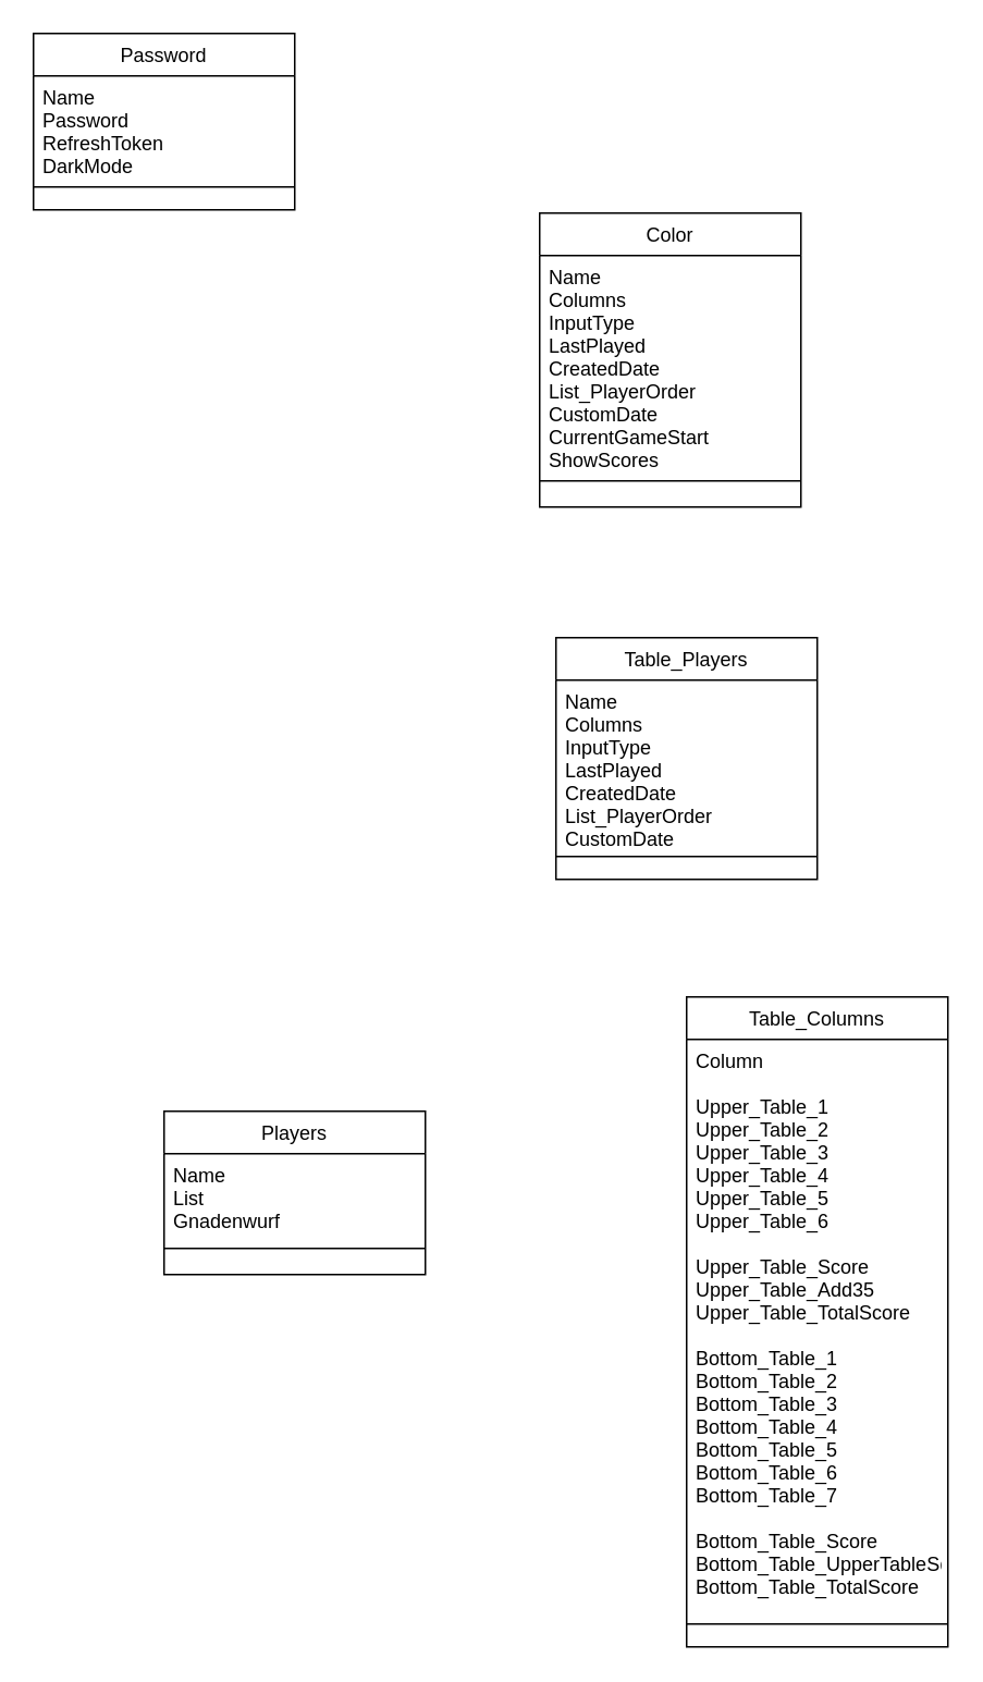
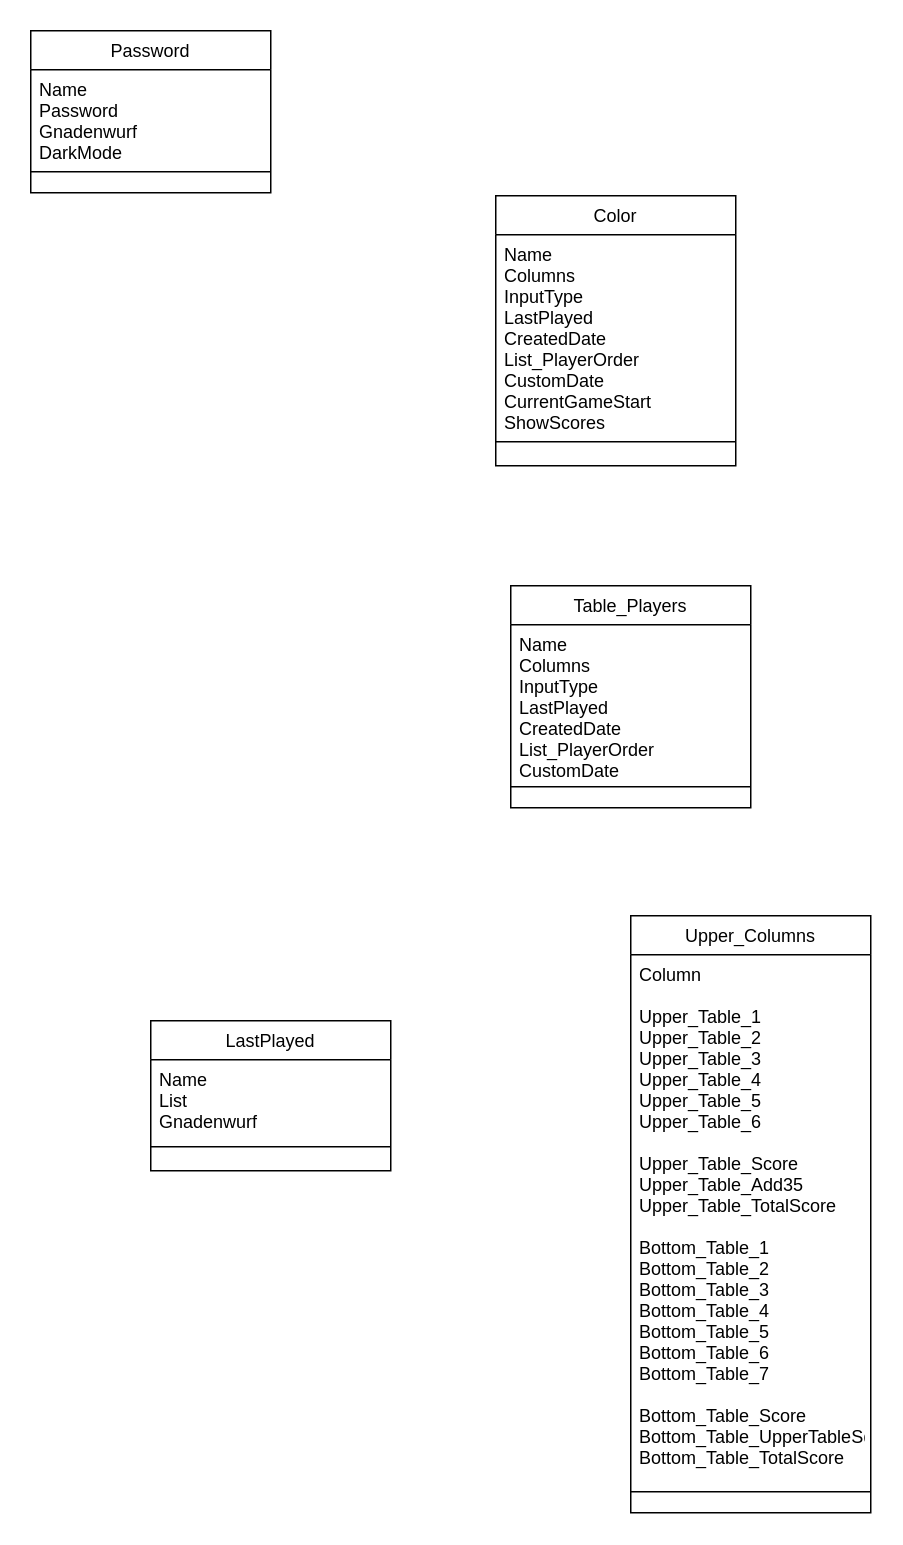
  <mxCell id="0" />
  <mxCell id="1" parent="0" />
  <mxCell id="2" value="Password" style="swimlane;fontStyle=0;align=center;verticalAlign=top;childLayout=stackLayout;horizontal=1;startSize=26;horizontalStack=0;resizeParent=1;resizeLast=0;collapsible=1;marginBottom=0;rounded=0;shadow=0;strokeWidth=1;" vertex="1" parent="1"><mxGeometry x="20" y="20" width="160" height="108" as="geometry"><mxRectangle x="340" y="380" width="170" height="26" as="alternateBounds" /></mxGeometry></mxCell>
- <mxCell id="3" value="Name&#10;Password&#10;RefreshToken&#10;DarkMode" style="text;align=left;verticalAlign=top;spacingLeft=4;spacingRight=4;overflow=hidden;rotatable=0;points=[[0,0.5],[1,0.5]];portConstraint=eastwest;" vertex="1" parent="2"><mxGeometry y="26" width="160" height="64" as="geometry" /></mxCell>
+ <mxCell id="3" value="Name&#10;Password&#10;Gnadenwurf&#10;DarkMode" style="text;align=left;verticalAlign=top;spacingLeft=4;spacingRight=4;overflow=hidden;rotatable=0;points=[[0,0.5],[1,0.5]];portConstraint=eastwest;" vertex="1" parent="2"><mxGeometry y="26" width="160" height="64" as="geometry" /></mxCell>
  <mxCell id="4" value="" style="line;html=1;strokeWidth=1;align=left;verticalAlign=middle;spacingTop=-1;spacingLeft=3;spacingRight=3;rotatable=0;labelPosition=right;points=[];portConstraint=eastwest;" vertex="1" parent="2"><mxGeometry y="90" width="160" height="8" as="geometry" /></mxCell>
  <mxCell id="5" value="Color" style="swimlane;fontStyle=0;align=center;verticalAlign=top;childLayout=stackLayout;horizontal=1;startSize=26;horizontalStack=0;resizeParent=1;resizeLast=0;collapsible=1;marginBottom=0;rounded=0;shadow=0;strokeWidth=1;" vertex="1" parent="1"><mxGeometry x="330" y="130" width="160" height="180" as="geometry"><mxRectangle x="340" y="380" width="170" height="26" as="alternateBounds" /></mxGeometry></mxCell>
  <mxCell id="6" value="Name&#10;Columns&#10;InputType&#10;LastPlayed&#10;CreatedDate&#10;List_PlayerOrder&#10;CustomDate&#10;CurrentGameStart&#10;ShowScores" style="text;align=left;verticalAlign=top;spacingLeft=4;spacingRight=4;overflow=hidden;rotatable=0;points=[[0,0.5],[1,0.5]];portConstraint=eastwest;" vertex="1" parent="5"><mxGeometry y="26" width="160" height="134" as="geometry" /></mxCell>
  <mxCell id="7" value="" style="line;html=1;strokeWidth=1;align=left;verticalAlign=middle;spacingTop=-1;spacingLeft=3;spacingRight=3;rotatable=0;labelPosition=right;points=[];portConstraint=eastwest;" vertex="1" parent="5"><mxGeometry y="160" width="160" height="8" as="geometry" /></mxCell>
  <mxCell id="8" value="Table_Players" style="swimlane;fontStyle=0;align=center;verticalAlign=top;childLayout=stackLayout;horizontal=1;startSize=26;horizontalStack=0;resizeParent=1;resizeLast=0;collapsible=1;marginBottom=0;rounded=0;shadow=0;strokeWidth=1;" vertex="1" parent="1"><mxGeometry x="340" y="390" width="160" height="148" as="geometry"><mxRectangle x="340" y="380" width="170" height="26" as="alternateBounds" /></mxGeometry></mxCell>
  <mxCell id="9" value="Name&#10;Columns&#10;InputType&#10;LastPlayed&#10;CreatedDate&#10;List_PlayerOrder&#10;CustomDate" style="text;align=left;verticalAlign=top;spacingLeft=4;spacingRight=4;overflow=hidden;rotatable=0;points=[[0,0.5],[1,0.5]];portConstraint=eastwest;" vertex="1" parent="8"><mxGeometry y="26" width="160" height="104" as="geometry" /></mxCell>
  <mxCell id="10" value="" style="line;html=1;strokeWidth=1;align=left;verticalAlign=middle;spacingTop=-1;spacingLeft=3;spacingRight=3;rotatable=0;labelPosition=right;points=[];portConstraint=eastwest;" vertex="1" parent="8"><mxGeometry y="130" width="160" height="8" as="geometry" /></mxCell>
- <mxCell id="11" value="Table_Columns" style="swimlane;fontStyle=0;align=center;verticalAlign=top;childLayout=stackLayout;horizontal=1;startSize=26;horizontalStack=0;resizeParent=1;resizeLast=0;collapsible=1;marginBottom=0;rounded=0;shadow=0;strokeWidth=1;" vertex="1" parent="1"><mxGeometry x="420" y="610" width="160" height="398" as="geometry"><mxRectangle x="340" y="380" width="170" height="26" as="alternateBounds" /></mxGeometry></mxCell>
+ <mxCell id="11" value="Upper_Columns" style="swimlane;fontStyle=0;align=center;verticalAlign=top;childLayout=stackLayout;horizontal=1;startSize=26;horizontalStack=0;resizeParent=1;resizeLast=0;collapsible=1;marginBottom=0;rounded=0;shadow=0;strokeWidth=1;" vertex="1" parent="1"><mxGeometry x="420" y="610" width="160" height="398" as="geometry"><mxRectangle x="340" y="380" width="170" height="26" as="alternateBounds" /></mxGeometry></mxCell>
  <mxCell id="12" value="Column&#10;&#10;Upper_Table_1&#10;Upper_Table_2&#10;Upper_Table_3&#10;Upper_Table_4&#10;Upper_Table_5&#10;Upper_Table_6&#10;&#10;Upper_Table_Score&#10;Upper_Table_Add35&#10;Upper_Table_TotalScore&#10;&#10;Bottom_Table_1&#10;Bottom_Table_2&#10;Bottom_Table_3&#10;Bottom_Table_4&#10;Bottom_Table_5&#10;Bottom_Table_6&#10;Bottom_Table_7&#10;&#10;Bottom_Table_Score&#10;Bottom_Table_UpperTableScore&#10;Bottom_Table_TotalScore" style="text;align=left;verticalAlign=top;spacingLeft=4;spacingRight=4;overflow=hidden;rotatable=0;points=[[0,0.5],[1,0.5]];portConstraint=eastwest;" vertex="1" parent="11"><mxGeometry y="26" width="160" height="354" as="geometry" /></mxCell>
  <mxCell id="13" value="" style="line;html=1;strokeWidth=1;align=left;verticalAlign=middle;spacingTop=-1;spacingLeft=3;spacingRight=3;rotatable=0;labelPosition=right;points=[];portConstraint=eastwest;" vertex="1" parent="11"><mxGeometry y="380" width="160" height="8" as="geometry" /></mxCell>
- <mxCell id="14" value="Players" style="swimlane;fontStyle=0;align=center;verticalAlign=top;childLayout=stackLayout;horizontal=1;startSize=26;horizontalStack=0;resizeParent=1;resizeLast=0;collapsible=1;marginBottom=0;rounded=0;shadow=0;strokeWidth=1;" vertex="1" parent="1"><mxGeometry x="100" y="680" width="160" height="100" as="geometry"><mxRectangle x="340" y="380" width="170" height="26" as="alternateBounds" /></mxGeometry></mxCell>
+ <mxCell id="14" value="LastPlayed" style="swimlane;fontStyle=0;align=center;verticalAlign=top;childLayout=stackLayout;horizontal=1;startSize=26;horizontalStack=0;resizeParent=1;resizeLast=0;collapsible=1;marginBottom=0;rounded=0;shadow=0;strokeWidth=1;" vertex="1" parent="1"><mxGeometry x="100" y="680" width="160" height="100" as="geometry"><mxRectangle x="340" y="380" width="170" height="26" as="alternateBounds" /></mxGeometry></mxCell>
  <mxCell id="15" value="Name&#10;List&#10;Gnadenwurf" style="text;align=left;verticalAlign=top;spacingLeft=4;spacingRight=4;overflow=hidden;rotatable=0;points=[[0,0.5],[1,0.5]];portConstraint=eastwest;" vertex="1" parent="14"><mxGeometry y="26" width="160" height="54" as="geometry" /></mxCell>
  <mxCell id="16" value="" style="line;html=1;strokeWidth=1;align=left;verticalAlign=middle;spacingTop=-1;spacingLeft=3;spacingRight=3;rotatable=0;labelPosition=right;points=[];portConstraint=eastwest;" vertex="1" parent="14"><mxGeometry y="80" width="160" height="8" as="geometry" /></mxCell>
